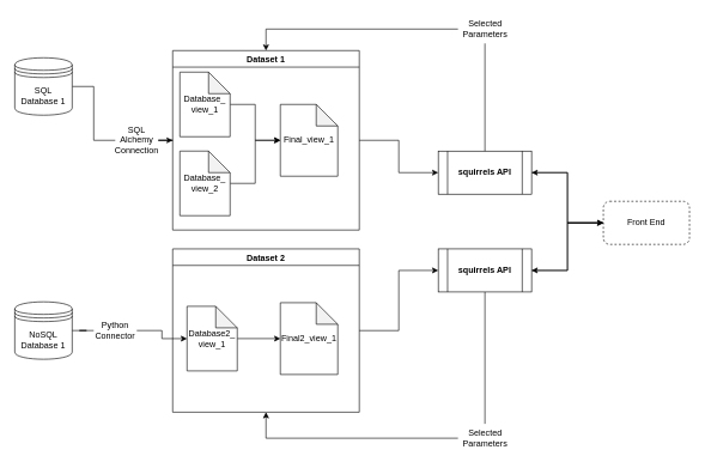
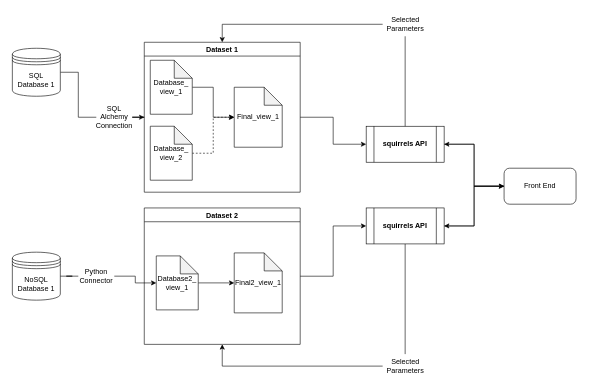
  <mxCell id="0" />
  <mxCell id="1" parent="0" />
  <mxCell id="2" value="" style="edgeStyle=orthogonalEdgeStyle;rounded=0;orthogonalLoop=1;jettySize=auto;html=1;entryX=0;entryY=0.5;entryDx=0;entryDy=0;endArrow=none;endFill=0;" edge="1" parent="1" source="3" target="27"><mxGeometry relative="1" as="geometry"><mxPoint x="320" y="175" as="targetPoint" /><Array as="points"><mxPoint x="130" y="120" /><mxPoint x="130" y="195" /></Array></mxGeometry></mxCell>
  <mxCell id="3" value="SQL Database 1" style="shape=datastore;whiteSpace=wrap;html=1;" vertex="1" parent="1"><mxGeometry x="20" y="80" width="80" height="80" as="geometry" /></mxCell>
  <mxCell id="4" value="" style="edgeStyle=orthogonalEdgeStyle;rounded=0;orthogonalLoop=1;jettySize=auto;html=1;entryX=0;entryY=0.5;entryDx=0;entryDy=0;" edge="1" parent="1" source="27" target="8"><mxGeometry relative="1" as="geometry"><mxPoint x="320" y="175" as="targetPoint" /></mxGeometry></mxCell>
  <mxCell id="5" value="" style="edgeStyle=orthogonalEdgeStyle;rounded=0;orthogonalLoop=1;jettySize=auto;html=1;" edge="1" parent="1" source="29" target="18"><mxGeometry relative="1" as="geometry"><mxPoint x="230" y="460" as="targetPoint" /></mxGeometry></mxCell>
  <mxCell id="6" value="NoSQL Database 1" style="shape=datastore;whiteSpace=wrap;html=1;" vertex="1" parent="1"><mxGeometry x="20" y="420" width="80" height="80" as="geometry" /></mxCell>
  <mxCell id="7" style="edgeStyle=orthogonalEdgeStyle;rounded=0;orthogonalLoop=1;jettySize=auto;html=1;entryX=0;entryY=0.5;entryDx=0;entryDy=0;" edge="1" parent="1" source="8" target="23"><mxGeometry relative="1" as="geometry" /></mxCell>
  <mxCell id="8" value="Dataset 1" style="swimlane;" vertex="1" parent="1"><mxGeometry x="240" y="70" width="260" height="250" as="geometry" /></mxCell>
  <mxCell id="9" value="" style="edgeStyle=orthogonalEdgeStyle;rounded=0;orthogonalLoop=1;jettySize=auto;html=1;" edge="1" parent="8" source="10" target="13"><mxGeometry relative="1" as="geometry" /></mxCell>
  <mxCell id="10" value="Database_&lt;br&gt;view_1" style="shape=note;whiteSpace=wrap;html=1;backgroundOutline=1;darkOpacity=0.05;" vertex="1" parent="8"><mxGeometry x="10" y="30" width="70" height="90" as="geometry" /></mxCell>
- <mxCell id="11" value="" style="edgeStyle=orthogonalEdgeStyle;rounded=0;orthogonalLoop=1;jettySize=auto;html=1;" edge="1" parent="8" source="12" target="13"><mxGeometry relative="1" as="geometry" /></mxCell>
+ <mxCell id="11" value="" style="edgeStyle=orthogonalEdgeStyle;rounded=0;orthogonalLoop=1;jettySize=auto;html=1;dashed=1;" edge="1" parent="8" source="12" target="13"><mxGeometry relative="1" as="geometry" /></mxCell>
  <mxCell id="12" value="Database_&lt;br&gt;view_2" style="shape=note;whiteSpace=wrap;html=1;backgroundOutline=1;darkOpacity=0.05;" vertex="1" parent="8"><mxGeometry x="10" y="140" width="70" height="90" as="geometry" /></mxCell>
  <mxCell id="13" value="Final_view_1" style="shape=note;whiteSpace=wrap;html=1;backgroundOutline=1;darkOpacity=0.05;" vertex="1" parent="8"><mxGeometry x="150" y="75" width="80" height="100" as="geometry" /></mxCell>
  <mxCell id="14" style="edgeStyle=orthogonalEdgeStyle;rounded=0;orthogonalLoop=1;jettySize=auto;html=1;exitX=0.5;exitY=1;exitDx=0;exitDy=0;exitPerimeter=0;" edge="1" parent="8" source="13" target="13"><mxGeometry relative="1" as="geometry" /></mxCell>
  <mxCell id="15" style="edgeStyle=orthogonalEdgeStyle;rounded=0;orthogonalLoop=1;jettySize=auto;html=1;entryX=0;entryY=0.5;entryDx=0;entryDy=0;" edge="1" parent="1" source="16" target="35"><mxGeometry relative="1" as="geometry" /></mxCell>
  <mxCell id="16" value="Dataset 2" style="swimlane;" vertex="1" parent="1"><mxGeometry x="240" y="346.25" width="260" height="227.5" as="geometry" /></mxCell>
  <mxCell id="17" value="" style="edgeStyle=orthogonalEdgeStyle;rounded=0;orthogonalLoop=1;jettySize=auto;html=1;" edge="1" parent="16" source="18" target="19"><mxGeometry relative="1" as="geometry" /></mxCell>
  <mxCell id="18" value="Database2_&lt;br&gt;view_1" style="shape=note;whiteSpace=wrap;html=1;backgroundOutline=1;darkOpacity=0.05;" vertex="1" parent="16"><mxGeometry x="20" y="80" width="70" height="90" as="geometry" /></mxCell>
  <mxCell id="19" value="Final2_view_1" style="shape=note;whiteSpace=wrap;html=1;backgroundOutline=1;darkOpacity=0.05;" vertex="1" parent="16"><mxGeometry x="150" y="75" width="80" height="100" as="geometry" /></mxCell>
  <mxCell id="20" style="edgeStyle=orthogonalEdgeStyle;rounded=0;orthogonalLoop=1;jettySize=auto;html=1;entryX=0.5;entryY=1;entryDx=0;entryDy=0;" edge="1" parent="1" source="33" target="16"><mxGeometry relative="1" as="geometry"><Array as="points" /></mxGeometry></mxCell>
  <mxCell id="21" style="edgeStyle=orthogonalEdgeStyle;rounded=0;orthogonalLoop=1;jettySize=auto;html=1;entryX=0.5;entryY=0;entryDx=0;entryDy=0;exitX=0.5;exitY=1;exitDx=0;exitDy=0;endArrow=none;endFill=0;" edge="1" parent="1" source="35" target="33"><mxGeometry relative="1" as="geometry" /></mxCell>
  <mxCell id="22" style="edgeStyle=orthogonalEdgeStyle;rounded=0;orthogonalLoop=1;jettySize=auto;html=1;entryX=0;entryY=0.5;entryDx=0;entryDy=0;" edge="1" parent="1" source="23" target="26"><mxGeometry relative="1" as="geometry" /></mxCell>
  <mxCell id="23" value="&lt;b&gt;squirrels API&lt;/b&gt;" style="shape=process;whiteSpace=wrap;html=1;backgroundOutline=1;" vertex="1" parent="1"><mxGeometry x="610" y="210" width="130" height="60" as="geometry" /></mxCell>
  <mxCell id="24" style="edgeStyle=orthogonalEdgeStyle;rounded=0;orthogonalLoop=1;jettySize=auto;html=1;entryX=1;entryY=0.5;entryDx=0;entryDy=0;" edge="1" parent="1" source="26" target="35"><mxGeometry relative="1" as="geometry" /></mxCell>
  <mxCell id="25" style="edgeStyle=orthogonalEdgeStyle;rounded=0;orthogonalLoop=1;jettySize=auto;html=1;entryX=1;entryY=0.5;entryDx=0;entryDy=0;" edge="1" parent="1" source="26" target="23"><mxGeometry relative="1" as="geometry" /></mxCell>
- <mxCell id="26" value="Front End" style="rounded=1;whiteSpace=wrap;html=1;dashed=1;" vertex="1" parent="1"><mxGeometry x="840" y="280" width="120" height="60" as="geometry" /></mxCell>
+ <mxCell id="26" value="Front End" style="rounded=1;whiteSpace=wrap;html=1;" vertex="1" parent="1"><mxGeometry x="840" y="280" width="120" height="60" as="geometry" /></mxCell>
  <mxCell id="27" value="SQL Alchemy&lt;br&gt;Connection" style="text;html=1;strokeColor=none;fillColor=none;align=center;verticalAlign=middle;whiteSpace=wrap;rounded=0;" vertex="1" parent="1"><mxGeometry x="160" y="180" width="60" height="30" as="geometry" /></mxCell>
  <mxCell id="28" value="" style="edgeStyle=orthogonalEdgeStyle;rounded=0;orthogonalLoop=1;jettySize=auto;html=1;entryX=0;entryY=0.5;entryDx=0;entryDy=0;endArrow=none;endFill=0;" edge="1" parent="1" source="6" target="29"><mxGeometry relative="1" as="geometry"><mxPoint x="100" y="460" as="sourcePoint" /><mxPoint x="240" y="460" as="targetPoint" /></mxGeometry></mxCell>
  <mxCell id="29" value="Python Connector" style="text;html=1;strokeColor=none;fillColor=none;align=center;verticalAlign=middle;whiteSpace=wrap;rounded=0;" vertex="1" parent="1"><mxGeometry x="130" y="445" width="60" height="30" as="geometry" /></mxCell>
  <mxCell id="30" value="" style="edgeStyle=orthogonalEdgeStyle;rounded=0;orthogonalLoop=1;jettySize=auto;html=1;entryX=0.5;entryY=1;entryDx=0;entryDy=0;endArrow=none;endFill=0;" edge="1" parent="1" source="23" target="32"><mxGeometry relative="1" as="geometry"><mxPoint x="680" y="286" as="sourcePoint" /><mxPoint x="675" y="80" as="targetPoint" /><Array as="points" /></mxGeometry></mxCell>
  <mxCell id="31" style="edgeStyle=orthogonalEdgeStyle;rounded=0;orthogonalLoop=1;jettySize=auto;html=1;entryX=0.5;entryY=0;entryDx=0;entryDy=0;" edge="1" parent="1" source="32" target="8"><mxGeometry relative="1" as="geometry" /></mxCell>
  <mxCell id="32" value="Selected Parameters" style="text;html=1;strokeColor=none;fillColor=none;align=center;verticalAlign=middle;whiteSpace=wrap;rounded=0;" vertex="1" parent="1"><mxGeometry x="637.5" y="20" width="75" height="40" as="geometry" /></mxCell>
  <mxCell id="33" value="Selected Parameters" style="text;html=1;strokeColor=none;fillColor=none;align=center;verticalAlign=middle;whiteSpace=wrap;rounded=0;" vertex="1" parent="1"><mxGeometry x="637.5" y="590" width="75" height="40" as="geometry" /></mxCell>
  <mxCell id="34" style="edgeStyle=orthogonalEdgeStyle;rounded=0;orthogonalLoop=1;jettySize=auto;html=1;entryX=0;entryY=0.5;entryDx=0;entryDy=0;" edge="1" parent="1" source="35" target="26"><mxGeometry relative="1" as="geometry" /></mxCell>
  <mxCell id="35" value="&lt;b&gt;squirrels API&lt;/b&gt;" style="shape=process;whiteSpace=wrap;html=1;backgroundOutline=1;" vertex="1" parent="1"><mxGeometry x="610" y="346.25" width="130" height="60" as="geometry" /></mxCell>
